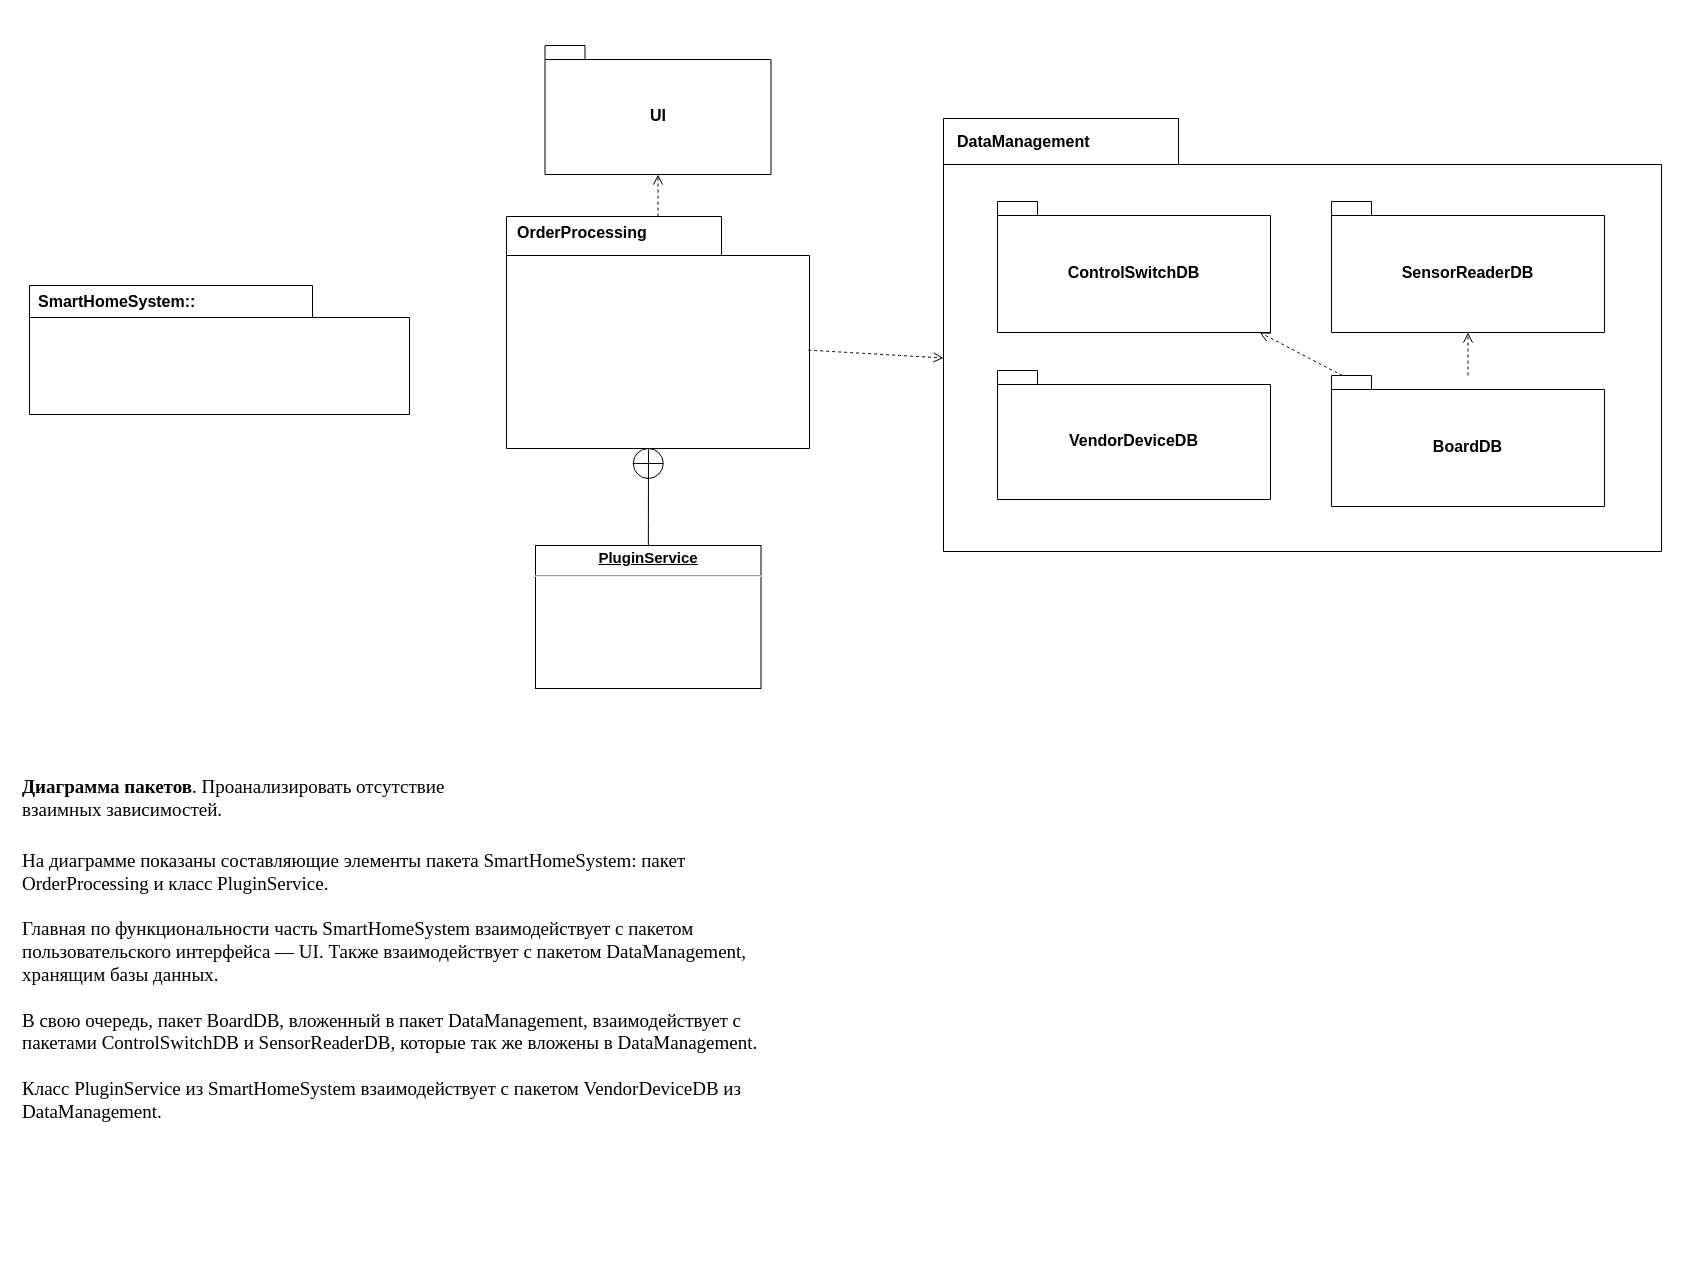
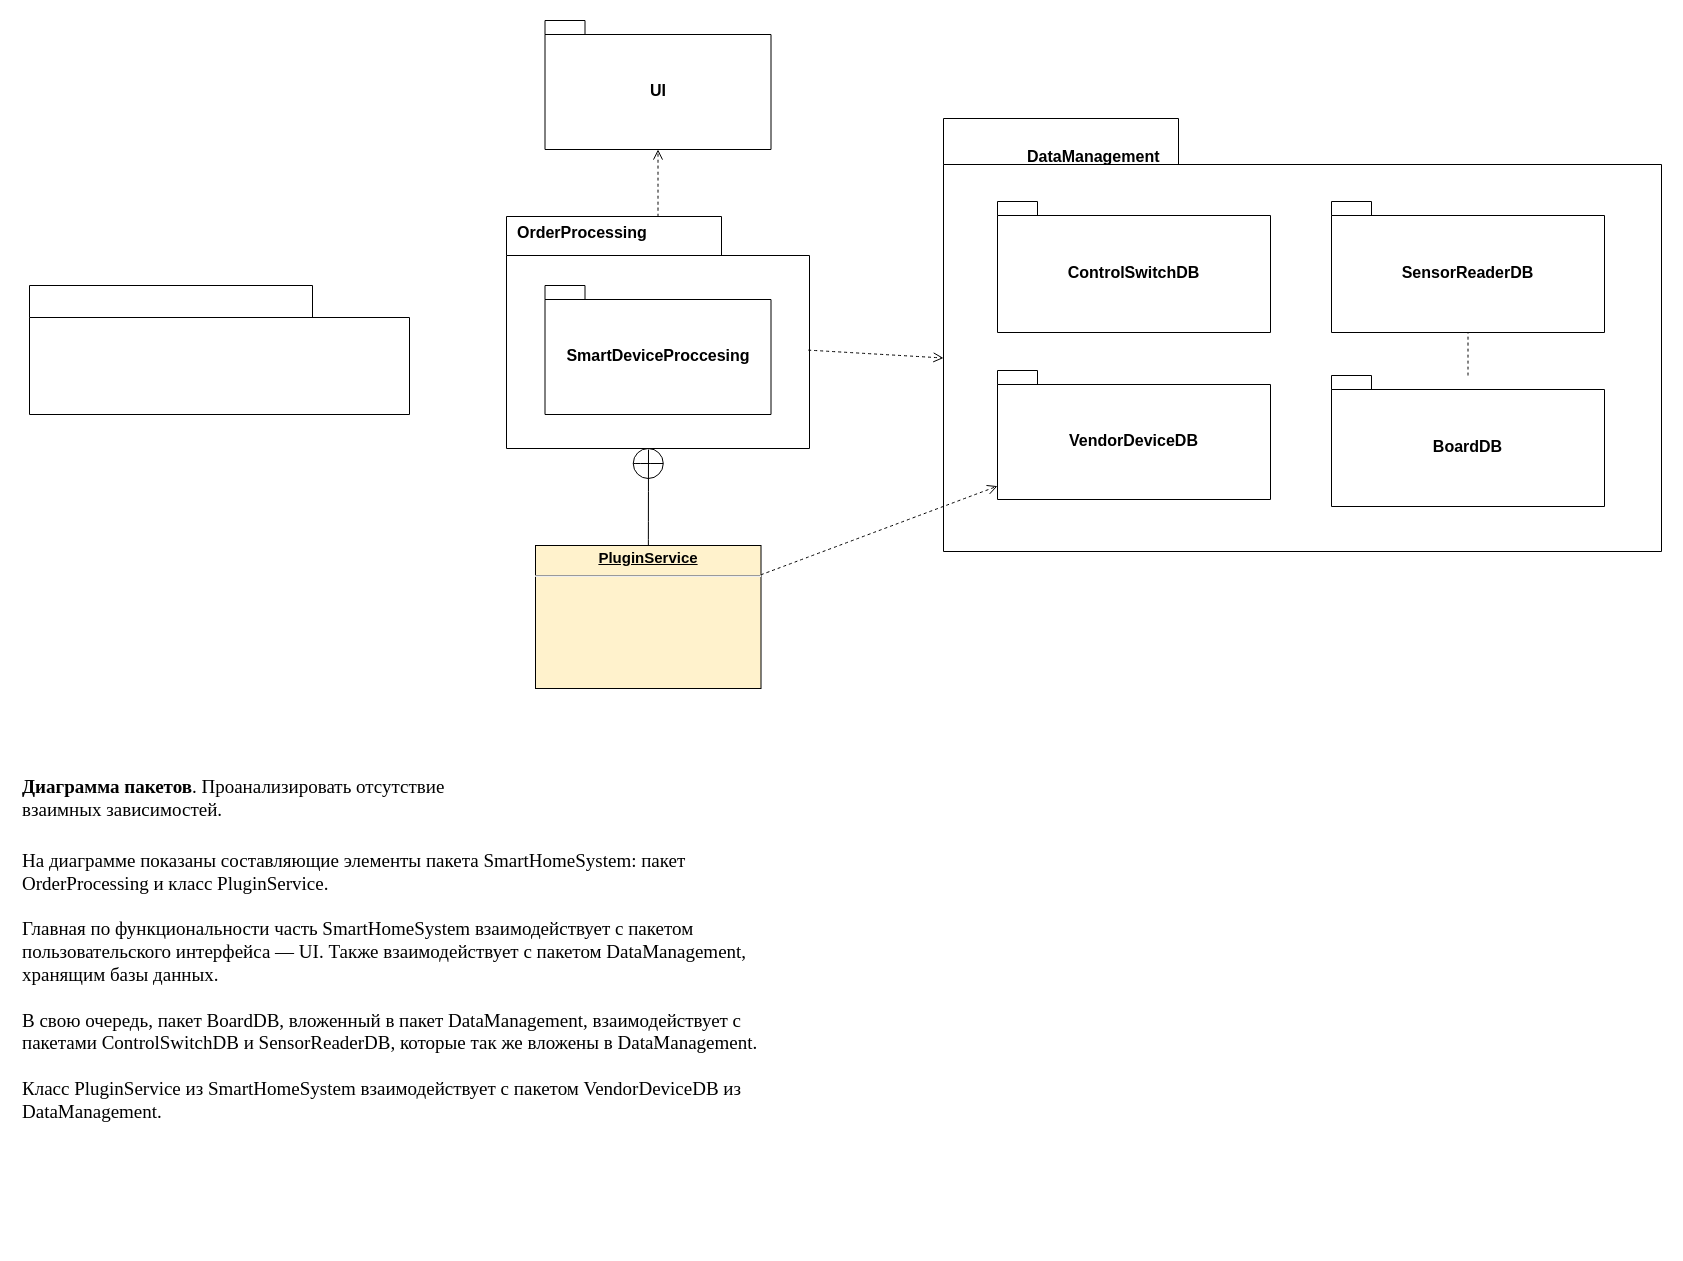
  <mxCell id="0" />
  <mxCell id="1" parent="0" />
  <mxCell id="2" value="" style="ellipse;whiteSpace=wrap;html=1;fontSize=16;" parent="1" vertex="1"><mxGeometry x="632.75" y="448" width="30" height="30" as="geometry" /></mxCell>
  <mxCell id="3" value="" style="shape=folder;fontStyle=1;spacingTop=10;tabWidth=235;tabHeight=46;tabPosition=left;html=1;whiteSpace=wrap;fontSize=16;" parent="1" vertex="1"><mxGeometry x="943" y="118" width="718" height="433" as="geometry" /></mxCell>
  <mxCell id="4" value="&lt;b id=&quot;docs-internal-guid-218764f1-7fff-161a-42b7-2b2507a9b1ee&quot; style=&quot;font-weight: normal; font-size: 19px;&quot;&gt;&lt;span style=&quot;font-size: 19px; color: rgb(0, 0, 0); background-color: transparent; font-weight: 700; font-style: normal; font-variant: normal; text-decoration: none; vertical-align: baseline;&quot;&gt;Диаграмма пакетов&lt;/span&gt;&lt;span style=&quot;font-size: 19px; color: rgb(0, 0, 0); background-color: transparent; font-weight: 400; font-style: normal; font-variant: normal; text-decoration: none; vertical-align: baseline;&quot;&gt;. Проанализировать отсутствие взаимных зависимостей.&lt;/span&gt;&lt;/b&gt;&lt;br style=&quot;font-size: 19px;&quot;&gt;" style="text;strokeColor=none;fillColor=none;html=1;align=left;verticalAlign=top;whiteSpace=wrap;rounded=0;fontSize=19;fontFamily=Verdana;" parent="1" vertex="1"><mxGeometry x="20" y="769" width="471" height="57" as="geometry" /></mxCell>
- <mxCell id="5" value="UI" style="shape=folder;fontStyle=1;spacingTop=10;tabWidth=40;tabHeight=14;tabPosition=left;html=1;whiteSpace=wrap;fontSize=16;" parent="1" vertex="1"><mxGeometry x="544.5" y="45" width="226" height="129" as="geometry" /></mxCell>
+ <mxCell id="5" value="UI" style="shape=folder;fontStyle=1;spacingTop=10;tabWidth=40;tabHeight=14;tabPosition=left;html=1;whiteSpace=wrap;fontSize=16;" parent="1" vertex="1"><mxGeometry x="544.5" y="20" width="226" height="129" as="geometry" /></mxCell>
  <mxCell id="6" value="" style="shape=folder;fontStyle=1;spacingTop=10;tabWidth=215;tabHeight=39;tabPosition=left;html=1;whiteSpace=wrap;fontSize=16;" parent="1" vertex="1"><mxGeometry x="506" y="216" width="303" height="232" as="geometry" /></mxCell>
  <mxCell id="7" value="ControlSwitchDB" style="shape=folder;fontStyle=1;spacingTop=10;tabWidth=40;tabHeight=14;tabPosition=left;html=1;whiteSpace=wrap;fontSize=16;" parent="1" vertex="1"><mxGeometry x="997" y="201" width="273" height="131" as="geometry" /></mxCell>
  <mxCell id="8" value="SensorReaderDB" style="shape=folder;fontStyle=1;spacingTop=10;tabWidth=40;tabHeight=14;tabPosition=left;html=1;whiteSpace=wrap;fontSize=16;" parent="1" vertex="1"><mxGeometry x="1331" y="201" width="273" height="131" as="geometry" /></mxCell>
- <mxCell id="9" value="" style="edgeStyle=none;curved=1;rounded=0;orthogonalLoop=1;jettySize=auto;html=1;fontSize=12;startSize=8;endSize=8;dashed=1;endArrow=open;endFill=0;" parent="1" source="11" target="7" edge="1"><mxGeometry relative="1" as="geometry" /></mxCell>
- <mxCell id="10" style="edgeStyle=none;curved=1;rounded=0;orthogonalLoop=1;jettySize=auto;html=1;fontSize=12;startSize=8;endSize=8;dashed=1;endArrow=open;endFill=0;" parent="1" source="11" target="8" edge="1"><mxGeometry relative="1" as="geometry" /></mxCell>
+ <mxCell id="10" style="edgeStyle=none;curved=1;rounded=0;orthogonalLoop=1;jettySize=auto;html=1;fontSize=12;startSize=8;endSize=8;dashed=1;endArrow=none;endFill=0;" parent="1" source="11" target="8" edge="1"><mxGeometry relative="1" as="geometry" /></mxCell>
  <mxCell id="11" value="BoardDB" style="shape=folder;fontStyle=1;spacingTop=10;tabWidth=40;tabHeight=14;tabPosition=left;html=1;whiteSpace=wrap;fontSize=16;" parent="1" vertex="1"><mxGeometry x="1331" y="375" width="273" height="131" as="geometry" /></mxCell>
- <mxCell id="12" value="DataManagement" style="text;strokeColor=none;fillColor=none;html=1;align=left;verticalAlign=top;whiteSpace=wrap;rounded=0;fontSize=16;fontStyle=1" parent="1" vertex="1"><mxGeometry x="955" y="125" width="271" height="30" as="geometry" /></mxCell>
+ <mxCell id="12" value="DataManagement" style="text;strokeColor=none;fillColor=none;html=1;align=left;verticalAlign=top;whiteSpace=wrap;rounded=0;fontSize=16;fontStyle=1" parent="1" vertex="1"><mxGeometry x="1025" y="140" width="271" height="30" as="geometry" /></mxCell>
  <mxCell id="13" style="edgeStyle=none;curved=1;rounded=0;orthogonalLoop=1;jettySize=auto;html=1;fontSize=12;startSize=8;endSize=8;entryX=0;entryY=0;entryDx=0;entryDy=239.5;entryPerimeter=0;exitX=0.996;exitY=0.576;exitDx=0;exitDy=0;exitPerimeter=0;dashed=1;endArrow=open;endFill=0;" parent="1" source="6" target="3" edge="1"><mxGeometry relative="1" as="geometry"><mxPoint x="849" y="281" as="targetPoint" /></mxGeometry></mxCell>
  <mxCell id="14" style="edgeStyle=none;curved=1;rounded=0;orthogonalLoop=1;jettySize=auto;html=1;entryX=0.5;entryY=1;entryDx=0;entryDy=0;entryPerimeter=0;fontSize=12;startSize=8;endSize=8;dashed=1;endArrow=open;endFill=0;" parent="1" source="6" target="5" edge="1"><mxGeometry relative="1" as="geometry" /></mxCell>
  <mxCell id="15" value="OrderProcessing" style="text;strokeColor=none;fillColor=none;html=1;align=left;verticalAlign=top;whiteSpace=wrap;rounded=0;fontSize=16;fontStyle=1" parent="1" vertex="1"><mxGeometry x="515" y="216" width="193" height="30" as="geometry" /></mxCell>
+ <mxCell id="16" value="SmartDeviceProccesing" style="shape=folder;fontStyle=1;spacingTop=10;tabWidth=40;tabHeight=14;tabPosition=left;html=1;whiteSpace=wrap;fontSize=16;" parent="1" vertex="1"><mxGeometry x="544.5" y="285" width="226" height="129" as="geometry" /></mxCell>
  <mxCell id="17" value="VendorDeviceDB" style="shape=folder;fontStyle=1;spacingTop=10;tabWidth=40;tabHeight=14;tabPosition=left;html=1;whiteSpace=wrap;fontSize=16;" parent="1" vertex="1"><mxGeometry x="997" y="370" width="273" height="129" as="geometry" /></mxCell>
- <mxCell id="19" value="&lt;p style=&quot;margin: 4px 0px 0px; text-align: center; text-decoration: underline; font-size: 15px;&quot;&gt;&lt;b style=&quot;&quot;&gt;&lt;font style=&quot;font-size: 15px;&quot;&gt;PluginService&lt;/font&gt;&lt;/b&gt;&lt;/p&gt;&lt;hr style=&quot;font-size: 15px;&quot;&gt;&lt;p style=&quot;margin: 0px 0px 0px 8px; font-size: 15px;&quot;&gt;&lt;br&gt;&lt;/p&gt;" style="verticalAlign=top;align=left;overflow=fill;fontSize=12;fontFamily=Helvetica;html=1;whiteSpace=wrap;" parent="1" vertex="1"><mxGeometry x="535" y="545" width="225.5" height="143" as="geometry" /></mxCell>
+ <mxCell id="18" style="edgeStyle=none;curved=1;rounded=0;orthogonalLoop=1;jettySize=auto;html=1;fontSize=12;startSize=8;endSize=8;dashed=1;endArrow=open;endFill=0;" parent="1" source="19" target="17" edge="1"><mxGeometry relative="1" as="geometry" /></mxCell>
+ <mxCell id="19" value="&lt;p style=&quot;margin: 4px 0px 0px; text-align: center; text-decoration: underline; font-size: 15px;&quot;&gt;&lt;b style=&quot;&quot;&gt;&lt;font style=&quot;font-size: 15px;&quot;&gt;PluginService&lt;/font&gt;&lt;/b&gt;&lt;/p&gt;&lt;hr style=&quot;font-size: 15px;&quot;&gt;&lt;p style=&quot;margin: 0px 0px 0px 8px; font-size: 15px;&quot;&gt;&lt;br&gt;&lt;/p&gt;" style="verticalAlign=top;align=left;overflow=fill;fontSize=12;fontFamily=Helvetica;html=1;whiteSpace=wrap;fillColor=#fff2cc;" parent="1" vertex="1"><mxGeometry x="535" y="545" width="225.5" height="143" as="geometry" /></mxCell>
  <mxCell id="20" value="" style="endArrow=none;html=1;rounded=0;fontSize=12;startSize=8;endSize=8;curved=1;" parent="1" source="19" edge="1"><mxGeometry width="50" height="50" relative="1" as="geometry"><mxPoint x="745" y="512" as="sourcePoint" /><mxPoint x="648" y="449" as="targetPoint" /></mxGeometry></mxCell>
  <mxCell id="21" value="" style="endArrow=none;html=1;rounded=0;fontSize=12;startSize=8;endSize=8;curved=1;exitX=0;exitY=0.5;exitDx=0;exitDy=0;entryX=1;entryY=0.5;entryDx=0;entryDy=0;" parent="1" source="2" target="2" edge="1"><mxGeometry width="50" height="50" relative="1" as="geometry"><mxPoint x="611" y="511" as="sourcePoint" /><mxPoint x="661" y="461" as="targetPoint" /></mxGeometry></mxCell>
  <mxCell id="22" value="" style="shape=folder;fontStyle=1;spacingTop=10;tabWidth=283;tabHeight=32;tabPosition=left;html=1;whiteSpace=wrap;fontSize=16;" vertex="1" parent="1"><mxGeometry x="29" y="285" width="380" height="129" as="geometry" /></mxCell>
- <mxCell id="23" value="SmartHomeSystem::" style="text;strokeColor=none;fillColor=none;html=1;align=left;verticalAlign=top;whiteSpace=wrap;rounded=0;fontSize=16;fontStyle=1" vertex="1" parent="1"><mxGeometry x="36" y="285" width="273" height="30" as="geometry" /></mxCell>
  <mxCell id="24" value="&lt;b style=&quot;font-weight: normal; font-size: 19px;&quot; id=&quot;docs-internal-guid-78f6ded8-7fff-5522-3860-03edf52eae10&quot;&gt;&lt;span style=&quot;font-size: 19px; color: rgb(0, 0, 0); background-color: transparent; font-weight: 400; font-style: normal; font-variant: normal; text-decoration: none; vertical-align: baseline;&quot;&gt;На диаграмме показаны составляющие элементы пакета&amp;nbsp;SmartHomeSystem: пакет OrderProcessing и класс PluginService. &lt;br&gt;&lt;br&gt;Главная по функциональности часть&amp;nbsp;SmartHomeSystem взаимодействует с пакетом пользовательского интерфейса — UI. Также взаимодействует с пакетом DataManagement, хранящим базы данных.&lt;br&gt;&lt;br&gt;В свою очередь, пакет BoardDB, вложенный в пакет DataManagement, взаимодействует с пакетами ControlSwitchDB и SensorReaderDB, которые так же вложены в DataManagement.&lt;br&gt;&lt;br&gt;Класс PluginService из SmartHomeSystem взаимодействует с пакетом VendorDeviceDB из DataManagement.&lt;br&gt;&lt;/span&gt;&lt;/b&gt;" style="text;whiteSpace=wrap;html=1;fontSize=19;fontFamily=Verdana;" vertex="1" parent="1"><mxGeometry x="20" y="842.69" width="758" height="396.31" as="geometry" /></mxCell>
